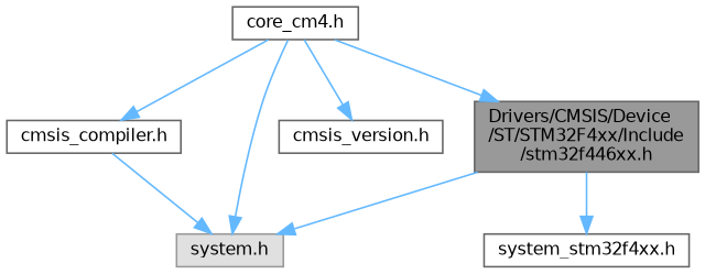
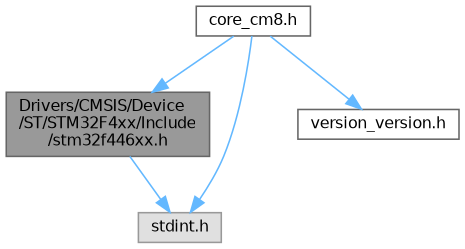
  digraph {
    node [color=grey40 fillcolor=white fontname=Helvetica fontsize=10 shape=box style=filled]
    edge [color=steelblue1 fontname=Helvetica fontsize=10 labelfontname=Helvetica labelfontsize=10 style=solid]
    n1 [color=gray40 fillcolor=grey60 fontcolor=black height=0.2 label="Drivers/CMSIS/Device\l/ST/STM32F4xx/Include\l/stm32f446xx.h" width=0.4]
-   n2 [color=grey60 fillcolor="#E0E0E0" height=0.2 label="system.h" width=0.4]
-   n3 [height=0.2 label="system_stm32f4xx.h" width=0.4]
-   n4 [height=0.2 label="core_cm4.h" width=0.4]
-   n5 [height=0.2 label="cmsis_version.h" width=0.4]
-   n6 [height=0.2 label="cmsis_compiler.h" width=0.4]
+   n2 [color=grey60 fillcolor="#E0E0E0" height=0.2 label="stdint.h" width=0.4]
+   n4 [height=0.2 label="core_cm8.h" width=0.4]
+   n5 [height=0.2 label="version_version.h" width=0.4]
    n1 -> n2
-   n1 -> n3
    n4 -> n1
    n4 -> n2
    n4 -> n5
-   n4 -> n6
-   n6 -> n2
  }
